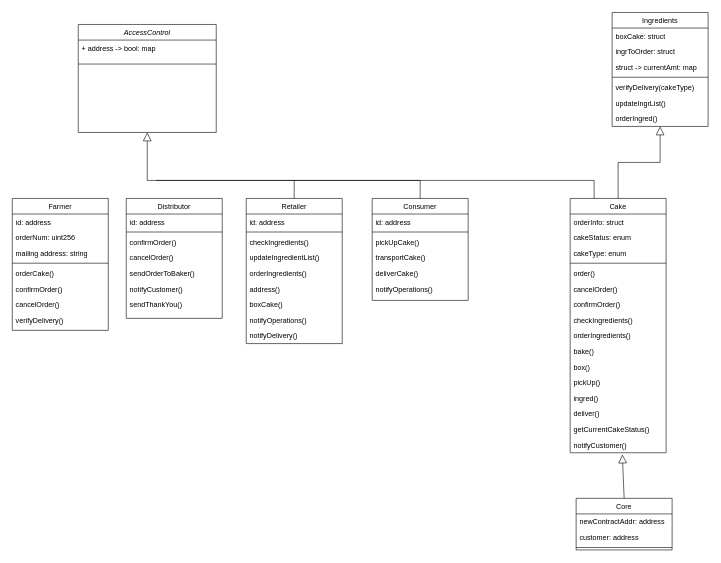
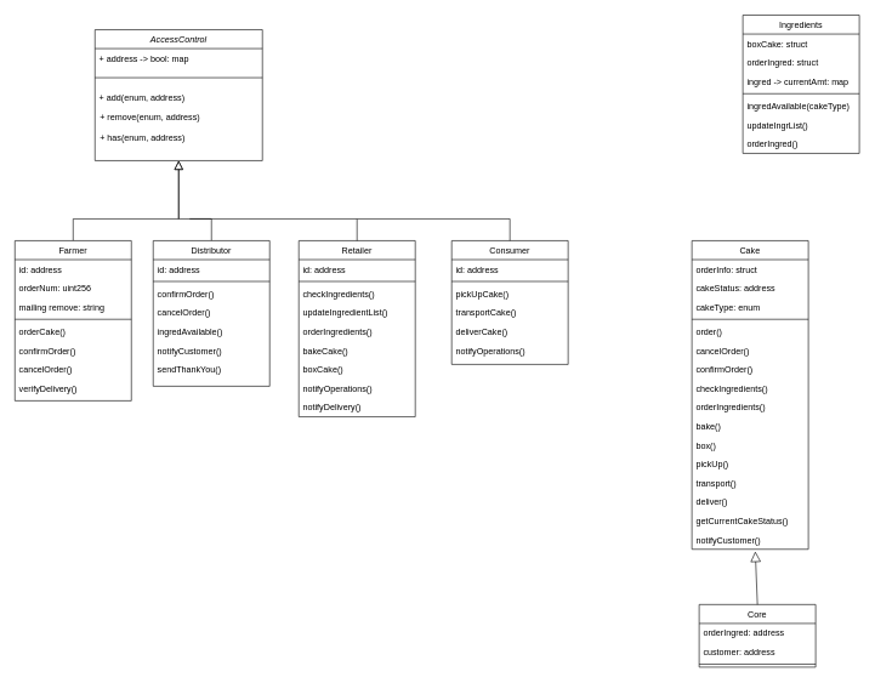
  <mxCell id="0" />
  <mxCell id="1" parent="0" />
  <mxCell id="2" value="AccessControl" style="swimlane;fontStyle=2;align=center;verticalAlign=top;childLayout=stackLayout;horizontal=1;startSize=26;horizontalStack=0;resizeParent=1;resizeLast=0;collapsible=1;marginBottom=0;rounded=0;shadow=0;strokeWidth=1;" parent="1" vertex="1"><mxGeometry x="130" y="40" width="230" height="180" as="geometry"><mxRectangle x="230" y="140" width="160" height="26" as="alternateBounds" /></mxGeometry></mxCell>
  <mxCell id="3" value="+ address -&gt; bool: map" style="text;align=left;verticalAlign=top;spacingLeft=4;spacingRight=4;overflow=hidden;rotatable=0;points=[[0,0.5],[1,0.5]];portConstraint=eastwest;" parent="2" vertex="1"><mxGeometry y="26" width="230" height="26" as="geometry" /></mxCell>
  <mxCell id="4" value="" style="line;strokeWidth=1;fillColor=none;align=left;verticalAlign=middle;spacingTop=-1;spacingLeft=3;spacingRight=3;rotatable=0;labelPosition=right;points=[];portConstraint=eastwest;" parent="2" vertex="1"><mxGeometry y="52" width="230" height="28" as="geometry" /></mxCell>
+ <mxCell id="5" value="" style="endArrow=block;endSize=10;endFill=0;shadow=0;strokeWidth=1;rounded=0;edgeStyle=elbowEdgeStyle;elbow=vertical;exitX=0.5;exitY=0;exitDx=0;exitDy=0;" parent="1" source="52" target="2" edge="1"><mxGeometry width="160" relative="1" as="geometry"><mxPoint x="100" y="330" as="sourcePoint" /><mxPoint x="180" y="173" as="targetPoint" /><Array as="points"><mxPoint x="245" y="300" /></Array></mxGeometry></mxCell>
+ <mxCell id="6" value="" style="endArrow=block;endSize=10;endFill=0;shadow=0;strokeWidth=1;rounded=0;edgeStyle=elbowEdgeStyle;elbow=vertical;exitX=0.5;exitY=0;exitDx=0;exitDy=0;" parent="1" source="44" target="2" edge="1"><mxGeometry width="160" relative="1" as="geometry"><mxPoint x="290" y="328" as="sourcePoint" /><mxPoint x="290" y="241" as="targetPoint" /><Array as="points"><mxPoint x="245" y="300" /><mxPoint x="245" y="300" /><mxPoint x="245" y="300" /><mxPoint x="245" y="290" /></Array></mxGeometry></mxCell>
  <mxCell id="7" value="Cake" style="swimlane;fontStyle=0;align=center;verticalAlign=top;childLayout=stackLayout;horizontal=1;startSize=26;horizontalStack=0;resizeParent=1;resizeLast=0;collapsible=1;marginBottom=0;rounded=0;shadow=0;strokeWidth=1;" parent="1" vertex="1"><mxGeometry x="950" y="330" width="160" height="424" as="geometry"><mxRectangle x="550" y="140" width="160" height="26" as="alternateBounds" /></mxGeometry></mxCell>
  <mxCell id="8" value="orderInfo: struct" style="text;align=left;verticalAlign=top;spacingLeft=4;spacingRight=4;overflow=hidden;rotatable=0;points=[[0,0.5],[1,0.5]];portConstraint=eastwest;" parent="7" vertex="1"><mxGeometry y="26" width="160" height="26" as="geometry" /></mxCell>
- <mxCell id="9" value="cakeStatus: enum" style="text;align=left;verticalAlign=top;spacingLeft=4;spacingRight=4;overflow=hidden;rotatable=0;points=[[0,0.5],[1,0.5]];portConstraint=eastwest;" parent="7" vertex="1"><mxGeometry y="52" width="160" height="26" as="geometry" /></mxCell>
+ <mxCell id="9" value="cakeStatus: address" style="text;align=left;verticalAlign=top;spacingLeft=4;spacingRight=4;overflow=hidden;rotatable=0;points=[[0,0.5],[1,0.5]];portConstraint=eastwest;" parent="7" vertex="1"><mxGeometry y="52" width="160" height="26" as="geometry" /></mxCell>
  <mxCell id="10" value="cakeType: enum" style="text;align=left;verticalAlign=top;spacingLeft=4;spacingRight=4;overflow=hidden;rotatable=0;points=[[0,0.5],[1,0.5]];portConstraint=eastwest;" parent="7" vertex="1"><mxGeometry y="78" width="160" height="26" as="geometry" /></mxCell>
  <mxCell id="11" value="" style="line;html=1;strokeWidth=1;align=left;verticalAlign=middle;spacingTop=-1;spacingLeft=3;spacingRight=3;rotatable=0;labelPosition=right;points=[];portConstraint=eastwest;" parent="7" vertex="1"><mxGeometry y="104" width="160" height="8" as="geometry" /></mxCell>
  <mxCell id="12" value="order()" style="text;align=left;verticalAlign=top;spacingLeft=4;spacingRight=4;overflow=hidden;rotatable=0;points=[[0,0.5],[1,0.5]];portConstraint=eastwest;" parent="7" vertex="1"><mxGeometry y="112" width="160" height="26" as="geometry" /></mxCell>
  <mxCell id="13" value="cancelOrder()" style="text;align=left;verticalAlign=top;spacingLeft=4;spacingRight=4;overflow=hidden;rotatable=0;points=[[0,0.5],[1,0.5]];portConstraint=eastwest;" parent="7" vertex="1"><mxGeometry y="138" width="160" height="26" as="geometry" /></mxCell>
  <mxCell id="14" value="confirmOrder()" style="text;align=left;verticalAlign=top;spacingLeft=4;spacingRight=4;overflow=hidden;rotatable=0;points=[[0,0.5],[1,0.5]];portConstraint=eastwest;" parent="7" vertex="1"><mxGeometry y="164" width="160" height="26" as="geometry" /></mxCell>
  <mxCell id="15" value="checkIngredients()" style="text;align=left;verticalAlign=top;spacingLeft=4;spacingRight=4;overflow=hidden;rotatable=0;points=[[0,0.5],[1,0.5]];portConstraint=eastwest;" parent="7" vertex="1"><mxGeometry y="190" width="160" height="26" as="geometry" /></mxCell>
  <mxCell id="16" value="orderIngredients()" style="text;align=left;verticalAlign=top;spacingLeft=4;spacingRight=4;overflow=hidden;rotatable=0;points=[[0,0.5],[1,0.5]];portConstraint=eastwest;" parent="7" vertex="1"><mxGeometry y="216" width="160" height="26" as="geometry" /></mxCell>
  <mxCell id="17" value="bake()" style="text;align=left;verticalAlign=top;spacingLeft=4;spacingRight=4;overflow=hidden;rotatable=0;points=[[0,0.5],[1,0.5]];portConstraint=eastwest;" parent="7" vertex="1"><mxGeometry y="242" width="160" height="26" as="geometry" /></mxCell>
  <mxCell id="18" value="box()" style="text;align=left;verticalAlign=top;spacingLeft=4;spacingRight=4;overflow=hidden;rotatable=0;points=[[0,0.5],[1,0.5]];portConstraint=eastwest;" parent="7" vertex="1"><mxGeometry y="268" width="160" height="26" as="geometry" /></mxCell>
  <mxCell id="19" value="pickUp()" style="text;align=left;verticalAlign=top;spacingLeft=4;spacingRight=4;overflow=hidden;rotatable=0;points=[[0,0.5],[1,0.5]];portConstraint=eastwest;" parent="7" vertex="1"><mxGeometry y="294" width="160" height="26" as="geometry" /></mxCell>
- <mxCell id="20" value="ingred()" style="text;align=left;verticalAlign=top;spacingLeft=4;spacingRight=4;overflow=hidden;rotatable=0;points=[[0,0.5],[1,0.5]];portConstraint=eastwest;" parent="7" vertex="1"><mxGeometry y="320" width="160" height="26" as="geometry" /></mxCell>
+ <mxCell id="20" value="transport()" style="text;align=left;verticalAlign=top;spacingLeft=4;spacingRight=4;overflow=hidden;rotatable=0;points=[[0,0.5],[1,0.5]];portConstraint=eastwest;" parent="7" vertex="1"><mxGeometry y="320" width="160" height="26" as="geometry" /></mxCell>
  <mxCell id="21" value="deliver()" style="text;align=left;verticalAlign=top;spacingLeft=4;spacingRight=4;overflow=hidden;rotatable=0;points=[[0,0.5],[1,0.5]];portConstraint=eastwest;" parent="7" vertex="1"><mxGeometry y="346" width="160" height="26" as="geometry" /></mxCell>
  <mxCell id="22" value="getCurrentCakeStatus()" style="text;align=left;verticalAlign=top;spacingLeft=4;spacingRight=4;overflow=hidden;rotatable=0;points=[[0,0.5],[1,0.5]];portConstraint=eastwest;" parent="7" vertex="1"><mxGeometry y="372" width="160" height="26" as="geometry" /></mxCell>
  <mxCell id="23" value="notifyCustomer()" style="text;align=left;verticalAlign=top;spacingLeft=4;spacingRight=4;overflow=hidden;rotatable=0;points=[[0,0.5],[1,0.5]];portConstraint=eastwest;" parent="7" vertex="1"><mxGeometry y="398" width="160" height="26" as="geometry" /></mxCell>
+ <mxCell id="24" value="+ add(enum, address)" style="text;align=left;verticalAlign=top;spacingLeft=4;spacingRight=4;overflow=hidden;rotatable=0;points=[[0,0.5],[1,0.5]];portConstraint=eastwest;rounded=0;shadow=0;html=0;" parent="1" vertex="1"><mxGeometry x="130" y="120" width="230" height="26" as="geometry" /></mxCell>
  <mxCell id="25" value="Retailer" style="swimlane;fontStyle=0;align=center;verticalAlign=top;childLayout=stackLayout;horizontal=1;startSize=26;horizontalStack=0;resizeParent=1;resizeLast=0;collapsible=1;marginBottom=0;rounded=0;shadow=0;strokeWidth=1;" parent="1" vertex="1"><mxGeometry x="410" y="330" width="160" height="242" as="geometry"><mxRectangle x="130" y="380" width="160" height="26" as="alternateBounds" /></mxGeometry></mxCell>
  <mxCell id="26" value="id: address" style="text;align=left;verticalAlign=top;spacingLeft=4;spacingRight=4;overflow=hidden;rotatable=0;points=[[0,0.5],[1,0.5]];portConstraint=eastwest;" parent="25" vertex="1"><mxGeometry y="26" width="160" height="26" as="geometry" /></mxCell>
  <mxCell id="27" value="" style="line;html=1;strokeWidth=1;align=left;verticalAlign=middle;spacingTop=-1;spacingLeft=3;spacingRight=3;rotatable=0;labelPosition=right;points=[];portConstraint=eastwest;" parent="25" vertex="1"><mxGeometry y="52" width="160" height="8" as="geometry" /></mxCell>
  <mxCell id="28" value="checkIngredients()" style="text;align=left;verticalAlign=top;spacingLeft=4;spacingRight=4;overflow=hidden;rotatable=0;points=[[0,0.5],[1,0.5]];portConstraint=eastwest;" parent="25" vertex="1"><mxGeometry y="60" width="160" height="26" as="geometry" /></mxCell>
  <mxCell id="29" value="updateIngredientList()" style="text;align=left;verticalAlign=top;spacingLeft=4;spacingRight=4;overflow=hidden;rotatable=0;points=[[0,0.5],[1,0.5]];portConstraint=eastwest;" parent="25" vertex="1"><mxGeometry y="86" width="160" height="26" as="geometry" /></mxCell>
  <mxCell id="30" value="orderIngredients()" style="text;align=left;verticalAlign=top;spacingLeft=4;spacingRight=4;overflow=hidden;rotatable=0;points=[[0,0.5],[1,0.5]];portConstraint=eastwest;" parent="25" vertex="1"><mxGeometry y="112" width="160" height="26" as="geometry" /></mxCell>
- <mxCell id="31" value="address()" style="text;align=left;verticalAlign=top;spacingLeft=4;spacingRight=4;overflow=hidden;rotatable=0;points=[[0,0.5],[1,0.5]];portConstraint=eastwest;" parent="25" vertex="1"><mxGeometry y="138" width="160" height="26" as="geometry" /></mxCell>
+ <mxCell id="31" value="bakeCake()" style="text;align=left;verticalAlign=top;spacingLeft=4;spacingRight=4;overflow=hidden;rotatable=0;points=[[0,0.5],[1,0.5]];portConstraint=eastwest;" parent="25" vertex="1"><mxGeometry y="138" width="160" height="26" as="geometry" /></mxCell>
  <mxCell id="32" value="boxCake()" style="text;align=left;verticalAlign=top;spacingLeft=4;spacingRight=4;overflow=hidden;rotatable=0;points=[[0,0.5],[1,0.5]];portConstraint=eastwest;" parent="25" vertex="1"><mxGeometry y="164" width="160" height="26" as="geometry" /></mxCell>
  <mxCell id="33" value="notifyOperations()" style="text;align=left;verticalAlign=top;spacingLeft=4;spacingRight=4;overflow=hidden;rotatable=0;points=[[0,0.5],[1,0.5]];portConstraint=eastwest;" parent="25" vertex="1"><mxGeometry y="190" width="160" height="26" as="geometry" /></mxCell>
  <mxCell id="34" value="notifyDelivery()" style="text;align=left;verticalAlign=top;spacingLeft=4;spacingRight=4;overflow=hidden;rotatable=0;points=[[0,0.5],[1,0.5]];portConstraint=eastwest;" parent="25" vertex="1"><mxGeometry y="216" width="160" height="26" as="geometry" /></mxCell>
  <mxCell id="35" value="Consumer" style="swimlane;fontStyle=0;align=center;verticalAlign=top;childLayout=stackLayout;horizontal=1;startSize=26;horizontalStack=0;resizeParent=1;resizeLast=0;collapsible=1;marginBottom=0;rounded=0;shadow=0;strokeWidth=1;" parent="1" vertex="1"><mxGeometry x="620" y="330" width="160" height="170" as="geometry"><mxRectangle x="130" y="380" width="160" height="26" as="alternateBounds" /></mxGeometry></mxCell>
  <mxCell id="36" value="id: address" style="text;align=left;verticalAlign=top;spacingLeft=4;spacingRight=4;overflow=hidden;rotatable=0;points=[[0,0.5],[1,0.5]];portConstraint=eastwest;" parent="35" vertex="1"><mxGeometry y="26" width="160" height="26" as="geometry" /></mxCell>
  <mxCell id="37" value="" style="line;html=1;strokeWidth=1;align=left;verticalAlign=middle;spacingTop=-1;spacingLeft=3;spacingRight=3;rotatable=0;labelPosition=right;points=[];portConstraint=eastwest;" parent="35" vertex="1"><mxGeometry y="52" width="160" height="8" as="geometry" /></mxCell>
  <mxCell id="38" value="pickUpCake()" style="text;align=left;verticalAlign=top;spacingLeft=4;spacingRight=4;overflow=hidden;rotatable=0;points=[[0,0.5],[1,0.5]];portConstraint=eastwest;" parent="35" vertex="1"><mxGeometry y="60" width="160" height="26" as="geometry" /></mxCell>
  <mxCell id="39" value="transportCake()" style="text;align=left;verticalAlign=top;spacingLeft=4;spacingRight=4;overflow=hidden;rotatable=0;points=[[0,0.5],[1,0.5]];portConstraint=eastwest;" parent="35" vertex="1"><mxGeometry y="86" width="160" height="26" as="geometry" /></mxCell>
  <mxCell id="40" value="deliverCake()" style="text;align=left;verticalAlign=top;spacingLeft=4;spacingRight=4;overflow=hidden;rotatable=0;points=[[0,0.5],[1,0.5]];portConstraint=eastwest;" parent="35" vertex="1"><mxGeometry y="112" width="160" height="26" as="geometry" /></mxCell>
  <mxCell id="41" value="notifyOperations()" style="text;align=left;verticalAlign=top;spacingLeft=4;spacingRight=4;overflow=hidden;rotatable=0;points=[[0,0.5],[1,0.5]];portConstraint=eastwest;" parent="35" vertex="1"><mxGeometry y="138" width="160" height="26" as="geometry" /></mxCell>
  <mxCell id="42" value="" style="edgeStyle=elbowEdgeStyle;html=1;elbow=vertical;verticalAlign=bottom;endArrow=none;rounded=0;entryX=0.5;entryY=0;entryDx=0;entryDy=0;" parent="1" target="35" edge="1"><mxGeometry x="1" relative="1" as="geometry"><mxPoint x="680" y="274" as="targetPoint" /><mxPoint x="490" y="300" as="sourcePoint" /><Array as="points"><mxPoint x="670" y="300" /><mxPoint x="650" y="251" /><mxPoint x="650" y="280" /><mxPoint x="680" y="290" /><mxPoint x="740" y="260" /><mxPoint x="670" y="250" /><mxPoint x="730" y="263" /></Array></mxGeometry></mxCell>
  <mxCell id="43" value="" style="edgeStyle=elbowEdgeStyle;html=1;elbow=vertical;verticalAlign=bottom;endArrow=none;rounded=0;entryX=0.5;entryY=0;entryDx=0;entryDy=0;" parent="1" target="25" edge="1"><mxGeometry x="1" relative="1" as="geometry"><mxPoint x="540" y="274" as="targetPoint" /><mxPoint x="260" y="300" as="sourcePoint" /><Array as="points"><mxPoint x="310" y="300" /><mxPoint x="430" y="250" /><mxPoint x="400" y="250" /><mxPoint x="260" y="270" /><mxPoint x="390" y="300" /><mxPoint x="360" y="270" /></Array></mxGeometry></mxCell>
  <mxCell id="44" value="Distributor" style="swimlane;fontStyle=0;align=center;verticalAlign=top;childLayout=stackLayout;horizontal=1;startSize=26;horizontalStack=0;resizeParent=1;resizeLast=0;collapsible=1;marginBottom=0;rounded=0;shadow=0;strokeWidth=1;" parent="1" vertex="1"><mxGeometry x="210" y="330" width="160" height="200" as="geometry"><mxRectangle x="130" y="380" width="160" height="26" as="alternateBounds" /></mxGeometry></mxCell>
  <mxCell id="45" value="id: address" style="text;align=left;verticalAlign=top;spacingLeft=4;spacingRight=4;overflow=hidden;rotatable=0;points=[[0,0.5],[1,0.5]];portConstraint=eastwest;" parent="44" vertex="1"><mxGeometry y="26" width="160" height="26" as="geometry" /></mxCell>
  <mxCell id="46" value="" style="line;html=1;strokeWidth=1;align=left;verticalAlign=middle;spacingTop=-1;spacingLeft=3;spacingRight=3;rotatable=0;labelPosition=right;points=[];portConstraint=eastwest;" parent="44" vertex="1"><mxGeometry y="52" width="160" height="8" as="geometry" /></mxCell>
  <mxCell id="47" value="confirmOrder()" style="text;align=left;verticalAlign=top;spacingLeft=4;spacingRight=4;overflow=hidden;rotatable=0;points=[[0,0.5],[1,0.5]];portConstraint=eastwest;" parent="44" vertex="1"><mxGeometry y="60" width="160" height="26" as="geometry" /></mxCell>
  <mxCell id="48" value="cancelOrder()" style="text;align=left;verticalAlign=top;spacingLeft=4;spacingRight=4;overflow=hidden;rotatable=0;points=[[0,0.5],[1,0.5]];portConstraint=eastwest;" parent="44" vertex="1"><mxGeometry y="86" width="160" height="26" as="geometry" /></mxCell>
- <mxCell id="49" value="sendOrderToBaker()" style="text;align=left;verticalAlign=top;spacingLeft=4;spacingRight=4;overflow=hidden;rotatable=0;points=[[0,0.5],[1,0.5]];portConstraint=eastwest;" parent="44" vertex="1"><mxGeometry y="112" width="160" height="26" as="geometry" /></mxCell>
+ <mxCell id="49" value="ingredAvailable()" style="text;align=left;verticalAlign=top;spacingLeft=4;spacingRight=4;overflow=hidden;rotatable=0;points=[[0,0.5],[1,0.5]];portConstraint=eastwest;" parent="44" vertex="1"><mxGeometry y="112" width="160" height="26" as="geometry" /></mxCell>
  <mxCell id="50" value="notifyCustomer()" style="text;align=left;verticalAlign=top;spacingLeft=4;spacingRight=4;overflow=hidden;rotatable=0;points=[[0,0.5],[1,0.5]];portConstraint=eastwest;" parent="44" vertex="1"><mxGeometry y="138" width="160" height="26" as="geometry" /></mxCell>
  <mxCell id="51" value="sendThankYou()" style="text;align=left;verticalAlign=top;spacingLeft=4;spacingRight=4;overflow=hidden;rotatable=0;points=[[0,0.5],[1,0.5]];portConstraint=eastwest;" parent="44" vertex="1"><mxGeometry y="164" width="160" height="26" as="geometry" /></mxCell>
  <mxCell id="52" value="Farmer" style="swimlane;fontStyle=0;align=center;verticalAlign=top;childLayout=stackLayout;horizontal=1;startSize=26;horizontalStack=0;resizeParent=1;resizeLast=0;collapsible=1;marginBottom=0;rounded=0;shadow=0;strokeWidth=1;" parent="1" vertex="1"><mxGeometry x="20" y="330" width="160" height="220" as="geometry"><mxRectangle x="130" y="380" width="160" height="26" as="alternateBounds" /></mxGeometry></mxCell>
  <mxCell id="53" value="id: address" style="text;align=left;verticalAlign=top;spacingLeft=4;spacingRight=4;overflow=hidden;rotatable=0;points=[[0,0.5],[1,0.5]];portConstraint=eastwest;" parent="52" vertex="1"><mxGeometry y="26" width="160" height="26" as="geometry" /></mxCell>
  <mxCell id="54" value="orderNum: uint256" style="text;align=left;verticalAlign=top;spacingLeft=4;spacingRight=4;overflow=hidden;rotatable=0;points=[[0,0.5],[1,0.5]];portConstraint=eastwest;rounded=0;shadow=0;html=0;" parent="52" vertex="1"><mxGeometry y="52" width="160" height="26" as="geometry" /></mxCell>
- <mxCell id="55" value="mailing address: string" style="text;align=left;verticalAlign=top;spacingLeft=4;spacingRight=4;overflow=hidden;rotatable=0;points=[[0,0.5],[1,0.5]];portConstraint=eastwest;rounded=0;shadow=0;html=0;" parent="52" vertex="1"><mxGeometry y="78" width="160" height="26" as="geometry" /></mxCell>
+ <mxCell id="55" value="mailing remove: string" style="text;align=left;verticalAlign=top;spacingLeft=4;spacingRight=4;overflow=hidden;rotatable=0;points=[[0,0.5],[1,0.5]];portConstraint=eastwest;rounded=0;shadow=0;html=0;" parent="52" vertex="1"><mxGeometry y="78" width="160" height="26" as="geometry" /></mxCell>
  <mxCell id="56" value="" style="line;html=1;strokeWidth=1;align=left;verticalAlign=middle;spacingTop=-1;spacingLeft=3;spacingRight=3;rotatable=0;labelPosition=right;points=[];portConstraint=eastwest;" parent="52" vertex="1"><mxGeometry y="104" width="160" height="8" as="geometry" /></mxCell>
  <mxCell id="57" value="orderCake()" style="text;align=left;verticalAlign=top;spacingLeft=4;spacingRight=4;overflow=hidden;rotatable=0;points=[[0,0.5],[1,0.5]];portConstraint=eastwest;" parent="52" vertex="1"><mxGeometry y="112" width="160" height="26" as="geometry" /></mxCell>
  <mxCell id="58" value="confirmOrder()" style="text;align=left;verticalAlign=top;spacingLeft=4;spacingRight=4;overflow=hidden;rotatable=0;points=[[0,0.5],[1,0.5]];portConstraint=eastwest;" parent="52" vertex="1"><mxGeometry y="138" width="160" height="26" as="geometry" /></mxCell>
  <mxCell id="59" value="cancelOrder()" style="text;align=left;verticalAlign=top;spacingLeft=4;spacingRight=4;overflow=hidden;rotatable=0;points=[[0,0.5],[1,0.5]];portConstraint=eastwest;" parent="52" vertex="1"><mxGeometry y="164" width="160" height="26" as="geometry" /></mxCell>
  <mxCell id="60" value="verifyDelivery()" style="text;align=left;verticalAlign=top;spacingLeft=4;spacingRight=4;overflow=hidden;rotatable=0;points=[[0,0.5],[1,0.5]];portConstraint=eastwest;" parent="52" vertex="1"><mxGeometry y="190" width="160" height="26" as="geometry" /></mxCell>
  <mxCell id="61" value="Ingredients" style="swimlane;fontStyle=0;align=center;verticalAlign=top;childLayout=stackLayout;horizontal=1;startSize=26;horizontalStack=0;resizeParent=1;resizeParentMax=0;resizeLast=0;collapsible=1;marginBottom=0;" parent="1" vertex="1"><mxGeometry x="1020" y="20" width="160" height="190" as="geometry" /></mxCell>
  <mxCell id="62" value="boxCake: struct" style="text;strokeColor=none;fillColor=none;align=left;verticalAlign=top;spacingLeft=4;spacingRight=4;overflow=hidden;rotatable=0;points=[[0,0.5],[1,0.5]];portConstraint=eastwest;" parent="61" vertex="1"><mxGeometry y="26" width="160" height="26" as="geometry" /></mxCell>
- <mxCell id="63" value="ingrToOrder: struct" style="text;strokeColor=none;fillColor=none;align=left;verticalAlign=top;spacingLeft=4;spacingRight=4;overflow=hidden;rotatable=0;points=[[0,0.5],[1,0.5]];portConstraint=eastwest;" parent="61" vertex="1"><mxGeometry y="52" width="160" height="26" as="geometry" /></mxCell>
- <mxCell id="64" value="struct -&gt; currentAmt: map" style="text;strokeColor=none;fillColor=none;align=left;verticalAlign=top;spacingLeft=4;spacingRight=4;overflow=hidden;rotatable=0;points=[[0,0.5],[1,0.5]];portConstraint=eastwest;" parent="61" vertex="1"><mxGeometry y="78" width="160" height="26" as="geometry" /></mxCell>
+ <mxCell id="63" value="orderIngred: struct" style="text;strokeColor=none;fillColor=none;align=left;verticalAlign=top;spacingLeft=4;spacingRight=4;overflow=hidden;rotatable=0;points=[[0,0.5],[1,0.5]];portConstraint=eastwest;" parent="61" vertex="1"><mxGeometry y="52" width="160" height="26" as="geometry" /></mxCell>
+ <mxCell id="64" value="ingred -&gt; currentAmt: map" style="text;strokeColor=none;fillColor=none;align=left;verticalAlign=top;spacingLeft=4;spacingRight=4;overflow=hidden;rotatable=0;points=[[0,0.5],[1,0.5]];portConstraint=eastwest;" parent="61" vertex="1"><mxGeometry y="78" width="160" height="26" as="geometry" /></mxCell>
  <mxCell id="65" value="" style="line;strokeWidth=1;fillColor=none;align=left;verticalAlign=middle;spacingTop=-1;spacingLeft=3;spacingRight=3;rotatable=0;labelPosition=right;points=[];portConstraint=eastwest;" parent="61" vertex="1"><mxGeometry y="104" width="160" height="8" as="geometry" /></mxCell>
- <mxCell id="66" value="verifyDelivery(cakeType)" style="text;strokeColor=none;fillColor=none;align=left;verticalAlign=top;spacingLeft=4;spacingRight=4;overflow=hidden;rotatable=0;points=[[0,0.5],[1,0.5]];portConstraint=eastwest;" parent="61" vertex="1"><mxGeometry y="112" width="160" height="26" as="geometry" /></mxCell>
+ <mxCell id="66" value="ingredAvailable(cakeType)" style="text;strokeColor=none;fillColor=none;align=left;verticalAlign=top;spacingLeft=4;spacingRight=4;overflow=hidden;rotatable=0;points=[[0,0.5],[1,0.5]];portConstraint=eastwest;" parent="61" vertex="1"><mxGeometry y="112" width="160" height="26" as="geometry" /></mxCell>
  <mxCell id="67" value="updateIngrList()" style="text;strokeColor=none;fillColor=none;align=left;verticalAlign=top;spacingLeft=4;spacingRight=4;overflow=hidden;rotatable=0;points=[[0,0.5],[1,0.5]];portConstraint=eastwest;" parent="61" vertex="1"><mxGeometry y="138" width="160" height="26" as="geometry" /></mxCell>
  <mxCell id="68" value="orderIngred()" style="text;strokeColor=none;fillColor=none;align=left;verticalAlign=top;spacingLeft=4;spacingRight=4;overflow=hidden;rotatable=0;points=[[0,0.5],[1,0.5]];portConstraint=eastwest;" parent="61" vertex="1"><mxGeometry y="164" width="160" height="26" as="geometry" /></mxCell>
- <mxCell id="69" value="" style="edgeStyle=none;html=1;endSize=12;endArrow=block;endFill=0;rounded=0;exitX=0.5;exitY=0;exitDx=0;exitDy=0;entryX=0.5;entryY=1;entryDx=0;entryDy=0;" parent="1" source="7" target="61" edge="1"><mxGeometry width="160" relative="1" as="geometry"><mxPoint x="890" y="250" as="sourcePoint" /><mxPoint x="1050" y="250" as="targetPoint" /><Array as="points"><mxPoint x="1030" y="270" /><mxPoint x="1100" y="270" /></Array></mxGeometry></mxCell>
- <mxCell id="70" value="" style="edgeStyle=none;html=1;endSize=12;endArrow=block;endFill=0;rounded=0;exitX=0.25;exitY=0;exitDx=0;exitDy=0;entryX=0.5;entryY=1;entryDx=0;entryDy=0;" parent="1" source="7" target="2" edge="1"><mxGeometry width="160" relative="1" as="geometry"><mxPoint x="820" y="220" as="sourcePoint" /><mxPoint x="420" y="220" as="targetPoint" /><Array as="points"><mxPoint x="990" y="300" /><mxPoint x="245" y="300" /></Array></mxGeometry></mxCell>
  <mxCell id="71" value="Core" style="swimlane;fontStyle=0;align=center;verticalAlign=top;childLayout=stackLayout;horizontal=1;startSize=26;horizontalStack=0;resizeParent=1;resizeParentMax=0;resizeLast=0;collapsible=1;marginBottom=0;" parent="1" vertex="1"><mxGeometry x="960" y="830" width="160" height="86" as="geometry" /></mxCell>
- <mxCell id="72" value="newContractAddr: address" style="text;strokeColor=none;fillColor=none;align=left;verticalAlign=top;spacingLeft=4;spacingRight=4;overflow=hidden;rotatable=0;points=[[0,0.5],[1,0.5]];portConstraint=eastwest;" parent="71" vertex="1"><mxGeometry y="26" width="160" height="26" as="geometry" /></mxCell>
+ <mxCell id="72" value="orderIngred: address" style="text;strokeColor=none;fillColor=none;align=left;verticalAlign=top;spacingLeft=4;spacingRight=4;overflow=hidden;rotatable=0;points=[[0,0.5],[1,0.5]];portConstraint=eastwest;" parent="71" vertex="1"><mxGeometry y="26" width="160" height="26" as="geometry" /></mxCell>
  <mxCell id="73" value="customer: address" style="text;strokeColor=none;fillColor=none;align=left;verticalAlign=top;spacingLeft=4;spacingRight=4;overflow=hidden;rotatable=0;points=[[0,0.5],[1,0.5]];portConstraint=eastwest;" parent="71" vertex="1"><mxGeometry y="52" width="160" height="26" as="geometry" /></mxCell>
  <mxCell id="74" value="" style="line;strokeWidth=1;fillColor=none;align=left;verticalAlign=middle;spacingTop=-1;spacingLeft=3;spacingRight=3;rotatable=0;labelPosition=right;points=[];portConstraint=eastwest;" parent="71" vertex="1"><mxGeometry y="78" width="160" height="8" as="geometry" /></mxCell>
  <mxCell id="75" value="" style="edgeStyle=none;html=1;endSize=12;endArrow=block;endFill=0;rounded=0;entryX=0.544;entryY=1.115;entryDx=0;entryDy=0;entryPerimeter=0;exitX=0.5;exitY=0;exitDx=0;exitDy=0;" parent="1" source="71" target="23" edge="1"><mxGeometry width="160" relative="1" as="geometry"><mxPoint x="1037" y="830" as="sourcePoint" /><mxPoint x="1040" y="770" as="targetPoint" /></mxGeometry></mxCell>
+ <mxCell id="76" value="+ remove(enum, address)" style="text;align=left;verticalAlign=top;spacingLeft=4;spacingRight=4;overflow=hidden;rotatable=0;points=[[0,0.5],[1,0.5]];portConstraint=eastwest;rounded=0;shadow=0;html=0;" parent="1" vertex="1"><mxGeometry x="131" y="146" width="230" height="26" as="geometry" /></mxCell>
+ <mxCell id="77" value="+ has(enum, address)" style="text;align=left;verticalAlign=top;spacingLeft=4;spacingRight=4;overflow=hidden;rotatable=0;points=[[0,0.5],[1,0.5]];portConstraint=eastwest;rounded=0;shadow=0;html=0;" parent="1" vertex="1"><mxGeometry x="131" y="175" width="230" height="26" as="geometry" /></mxCell>
